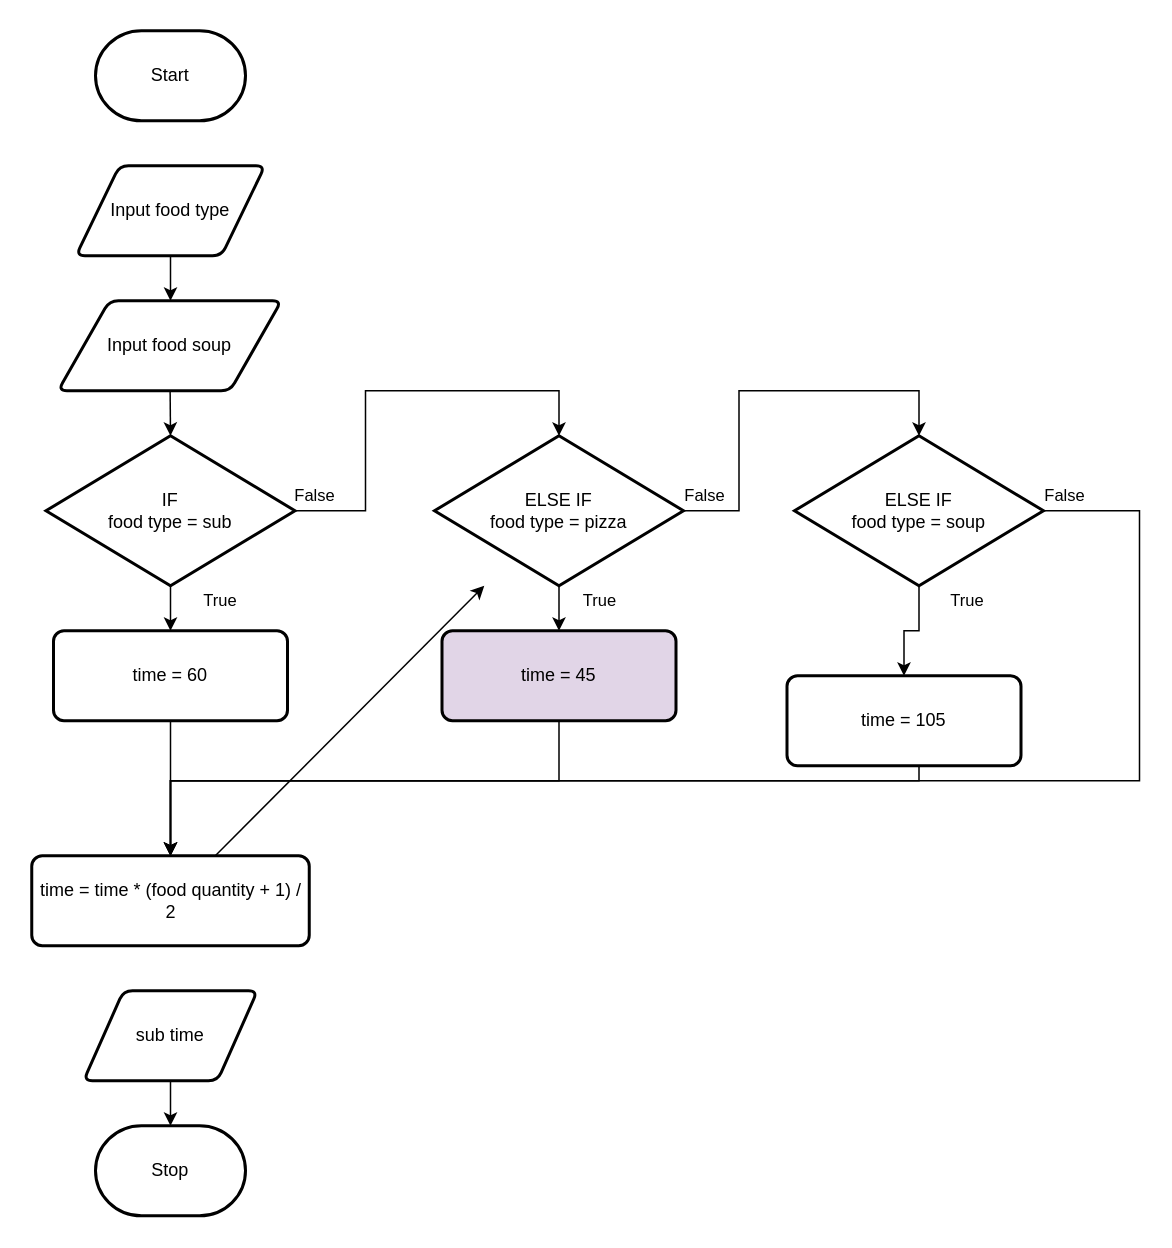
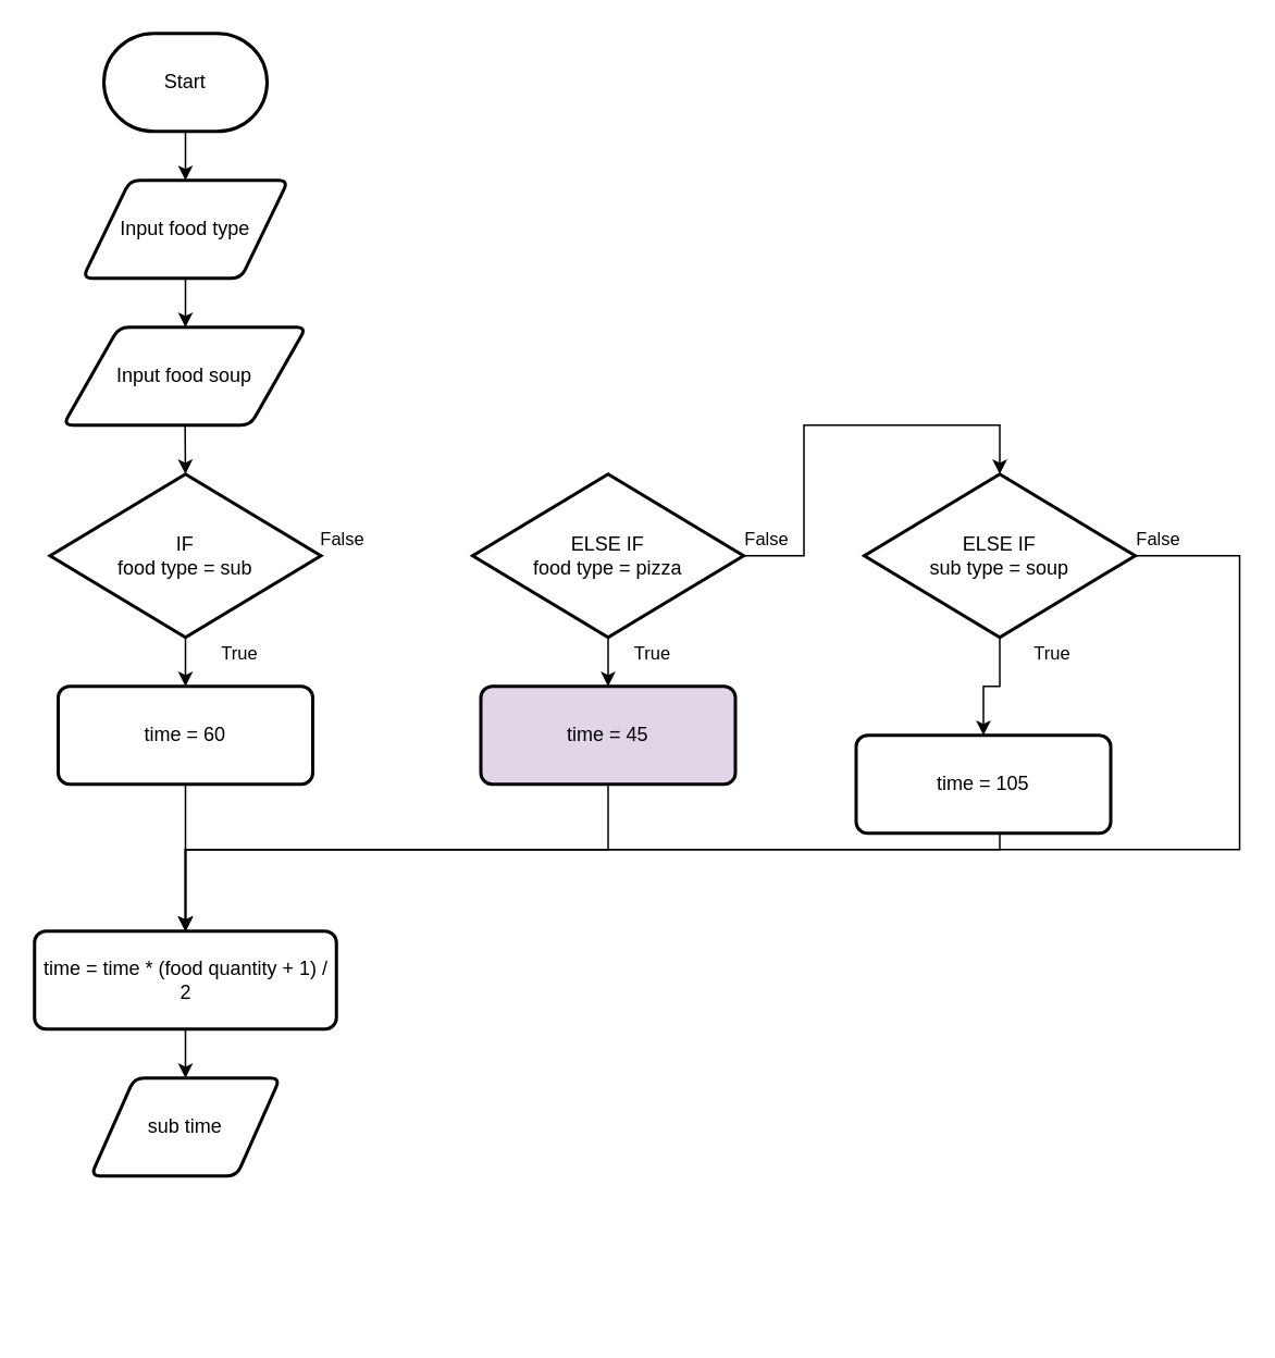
  <mxCell id="0" />
  <mxCell id="1" parent="0" />
+ <mxCell id="2" value="" style="edgeStyle=none;rounded=0;html=1;" parent="1" source="3" target="5" edge="1"><mxGeometry relative="1" as="geometry" /></mxCell>
  <mxCell id="3" value="Start" style="strokeWidth=2;html=1;shape=mxgraph.flowchart.terminator;whiteSpace=wrap;" parent="1" vertex="1"><mxGeometry x="63" y="20" width="100" height="60" as="geometry" /></mxCell>
  <mxCell id="4" value="" style="edgeStyle=none;rounded=0;html=1;" parent="1" source="5" edge="1"><mxGeometry relative="1" as="geometry"><mxPoint x="113" y="200" as="targetPoint" /></mxGeometry></mxCell>
  <mxCell id="5" value="Input food type" style="shape=parallelogram;html=1;strokeWidth=2;perimeter=parallelogramPerimeter;whiteSpace=wrap;rounded=1;arcSize=12;size=0.23;" parent="1" vertex="1"><mxGeometry x="50" y="110" width="126" height="60" as="geometry" /></mxCell>
- <mxCell id="6" value="" style="edgeStyle=none;rounded=0;html=1;" parent="1" source="7" target="18" edge="1"><mxGeometry relative="1" as="geometry" /></mxCell>
+ <mxCell id="6" value="" style="edgeStyle=none;rounded=0;html=1;" parent="1" source="7" target="9" edge="1"><mxGeometry relative="1" as="geometry" /></mxCell>
  <mxCell id="7" value="time = time * (food quantity + 1) / 2" style="rounded=1;whiteSpace=wrap;html=1;absoluteArcSize=1;arcSize=14;strokeWidth=2;" parent="1" vertex="1"><mxGeometry x="20.5" y="570" width="185" height="60" as="geometry" /></mxCell>
- <mxCell id="8" style="edgeStyle=none;rounded=0;html=1;entryX=0.5;entryY=0;entryDx=0;entryDy=0;entryPerimeter=0;" parent="1" source="9" target="10" edge="1"><mxGeometry relative="1" as="geometry" /></mxCell>
  <mxCell id="9" value="sub time" style="shape=parallelogram;html=1;strokeWidth=2;perimeter=parallelogramPerimeter;whiteSpace=wrap;rounded=1;arcSize=12;size=0.23;" parent="1" vertex="1"><mxGeometry x="55" y="660" width="116" height="60" as="geometry" /></mxCell>
- <mxCell id="10" value="Stop" style="strokeWidth=2;html=1;shape=mxgraph.flowchart.terminator;whiteSpace=wrap;" parent="1" vertex="1"><mxGeometry x="63" y="750" width="100" height="60" as="geometry" /></mxCell>
  <mxCell id="11" value="" style="edgeStyle=none;rounded=0;html=1;" edge="1" parent="1" source="12"><mxGeometry relative="1" as="geometry"><mxPoint x="113" y="290" as="targetPoint" /></mxGeometry></mxCell>
  <mxCell id="12" value="Input food soup" style="shape=parallelogram;html=1;strokeWidth=2;perimeter=parallelogramPerimeter;whiteSpace=wrap;rounded=1;arcSize=12;size=0.23;" vertex="1" parent="1"><mxGeometry x="38" y="200" width="149" height="60" as="geometry" /></mxCell>
- <mxCell id="13" style="edgeStyle=orthogonalEdgeStyle;html=1;entryX=0.5;entryY=0;entryDx=0;entryDy=0;entryPerimeter=0;rounded=0;" edge="1" parent="1" source="15" target="18"><mxGeometry relative="1" as="geometry"><Array as="points"><mxPoint x="243" y="340" /><mxPoint x="243" y="260" /><mxPoint x="372" y="260" /></Array></mxGeometry></mxCell>
  <mxCell id="14" value="" style="edgeStyle=orthogonalEdgeStyle;shape=connector;rounded=0;html=1;labelBackgroundColor=default;strokeColor=default;fontFamily=Helvetica;fontSize=11;fontColor=default;endArrow=classic;" edge="1" parent="1" source="15" target="25"><mxGeometry relative="1" as="geometry" /></mxCell>
  <mxCell id="15" value="IF&lt;br&gt;food type = sub" style="strokeWidth=2;html=1;shape=mxgraph.flowchart.decision;whiteSpace=wrap;" vertex="1" parent="1"><mxGeometry x="30" y="290" width="166" height="100" as="geometry" /></mxCell>
  <mxCell id="16" style="edgeStyle=orthogonalEdgeStyle;shape=connector;rounded=0;html=1;entryX=0.5;entryY=0;entryDx=0;entryDy=0;entryPerimeter=0;labelBackgroundColor=default;strokeColor=default;fontFamily=Helvetica;fontSize=11;fontColor=default;endArrow=classic;" edge="1" parent="1" source="18" target="21"><mxGeometry relative="1" as="geometry"><Array as="points"><mxPoint x="492" y="340" /><mxPoint x="492" y="260" /><mxPoint x="612" y="260" /></Array></mxGeometry></mxCell>
  <mxCell id="17" value="" style="edgeStyle=orthogonalEdgeStyle;shape=connector;rounded=0;html=1;labelBackgroundColor=default;strokeColor=default;fontFamily=Helvetica;fontSize=11;fontColor=default;endArrow=classic;" edge="1" parent="1" source="18" target="27"><mxGeometry relative="1" as="geometry" /></mxCell>
  <mxCell id="18" value="ELSE IF&lt;br&gt;food type = pizza" style="strokeWidth=2;html=1;shape=mxgraph.flowchart.decision;whiteSpace=wrap;" vertex="1" parent="1"><mxGeometry x="289" y="290" width="166" height="100" as="geometry" /></mxCell>
  <mxCell id="19" value="" style="edgeStyle=orthogonalEdgeStyle;shape=connector;rounded=0;html=1;labelBackgroundColor=default;strokeColor=default;fontFamily=Helvetica;fontSize=11;fontColor=default;endArrow=classic;" edge="1" parent="1" source="21" target="29"><mxGeometry relative="1" as="geometry" /></mxCell>
  <mxCell id="20" style="edgeStyle=orthogonalEdgeStyle;shape=connector;rounded=0;html=1;entryX=0.5;entryY=0;entryDx=0;entryDy=0;labelBackgroundColor=default;strokeColor=default;fontFamily=Helvetica;fontSize=11;fontColor=default;endArrow=classic;" edge="1" parent="1" source="21" target="7"><mxGeometry relative="1" as="geometry"><Array as="points"><mxPoint x="759" y="340" /><mxPoint x="759" y="520" /><mxPoint x="113" y="520" /></Array></mxGeometry></mxCell>
- <mxCell id="21" value="ELSE IF&lt;br&gt;food type = soup" style="strokeWidth=2;html=1;shape=mxgraph.flowchart.decision;whiteSpace=wrap;" vertex="1" parent="1"><mxGeometry x="529" y="290" width="166" height="100" as="geometry" /></mxCell>
+ <mxCell id="21" value="ELSE IF&lt;br&gt;sub type = soup" style="strokeWidth=2;html=1;shape=mxgraph.flowchart.decision;whiteSpace=wrap;" vertex="1" parent="1"><mxGeometry x="529" y="290" width="166" height="100" as="geometry" /></mxCell>
  <mxCell id="22" value="False" style="text;html=1;align=center;verticalAlign=middle;resizable=0;points=[];autosize=1;strokeColor=none;fillColor=none;fontSize=11;fontFamily=Helvetica;fontColor=default;" vertex="1" parent="1"><mxGeometry x="184" y="315" width="50" height="30" as="geometry" /></mxCell>
  <mxCell id="23" value="False" style="text;html=1;align=center;verticalAlign=middle;resizable=0;points=[];autosize=1;strokeColor=none;fillColor=none;fontSize=11;fontFamily=Helvetica;fontColor=default;" vertex="1" parent="1"><mxGeometry x="444" y="315" width="50" height="30" as="geometry" /></mxCell>
  <mxCell id="24" style="edgeStyle=orthogonalEdgeStyle;shape=connector;rounded=0;html=1;entryX=0.5;entryY=0;entryDx=0;entryDy=0;labelBackgroundColor=default;strokeColor=default;fontFamily=Helvetica;fontSize=11;fontColor=default;endArrow=classic;" edge="1" parent="1" source="25" target="7"><mxGeometry relative="1" as="geometry" /></mxCell>
  <mxCell id="25" value="time = 60" style="rounded=1;whiteSpace=wrap;html=1;absoluteArcSize=1;arcSize=14;strokeWidth=2;" vertex="1" parent="1"><mxGeometry x="35" y="420" width="156" height="60" as="geometry" /></mxCell>
  <mxCell id="26" style="edgeStyle=orthogonalEdgeStyle;shape=connector;rounded=0;html=1;entryX=0.5;entryY=0;entryDx=0;entryDy=0;labelBackgroundColor=default;strokeColor=default;fontFamily=Helvetica;fontSize=11;fontColor=default;endArrow=classic;" edge="1" parent="1" source="27" target="7"><mxGeometry relative="1" as="geometry"><Array as="points"><mxPoint x="372" y="520" /><mxPoint x="113" y="520" /></Array></mxGeometry></mxCell>
  <mxCell id="27" value="time = 45" style="rounded=1;whiteSpace=wrap;html=1;absoluteArcSize=1;arcSize=14;strokeWidth=2;fillColor=#e1d5e7;" vertex="1" parent="1"><mxGeometry x="294" y="420" width="156" height="60" as="geometry" /></mxCell>
  <mxCell id="28" style="edgeStyle=orthogonalEdgeStyle;shape=connector;rounded=0;html=1;entryX=0.5;entryY=0;entryDx=0;entryDy=0;labelBackgroundColor=default;strokeColor=default;fontFamily=Helvetica;fontSize=11;fontColor=default;endArrow=classic;" edge="1" parent="1" source="29" target="7"><mxGeometry relative="1" as="geometry"><Array as="points"><mxPoint x="612" y="520" /><mxPoint x="113" y="520" /></Array></mxGeometry></mxCell>
  <mxCell id="29" value="time = 105" style="rounded=1;whiteSpace=wrap;html=1;absoluteArcSize=1;arcSize=14;strokeWidth=2;" vertex="1" parent="1"><mxGeometry x="524" y="450" width="156" height="60" as="geometry" /></mxCell>
  <mxCell id="30" value="False" style="text;html=1;align=center;verticalAlign=middle;resizable=0;points=[];autosize=1;strokeColor=none;fillColor=none;fontSize=11;fontFamily=Helvetica;fontColor=default;" vertex="1" parent="1"><mxGeometry x="684" y="315" width="50" height="30" as="geometry" /></mxCell>
  <mxCell id="31" value="True" style="text;html=1;align=center;verticalAlign=middle;resizable=0;points=[];autosize=1;strokeColor=none;fillColor=none;fontSize=11;fontFamily=Helvetica;fontColor=default;" vertex="1" parent="1"><mxGeometry x="619" y="385" width="50" height="30" as="geometry" /></mxCell>
  <mxCell id="32" value="True" style="text;html=1;align=center;verticalAlign=middle;resizable=0;points=[];autosize=1;strokeColor=none;fillColor=none;fontSize=11;fontFamily=Helvetica;fontColor=default;" vertex="1" parent="1"><mxGeometry x="374" y="385" width="50" height="30" as="geometry" /></mxCell>
  <mxCell id="33" value="True" style="text;html=1;align=center;verticalAlign=middle;resizable=0;points=[];autosize=1;strokeColor=none;fillColor=none;fontSize=11;fontFamily=Helvetica;fontColor=default;" vertex="1" parent="1"><mxGeometry x="121" y="385" width="50" height="30" as="geometry" /></mxCell>
